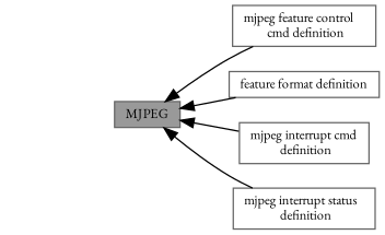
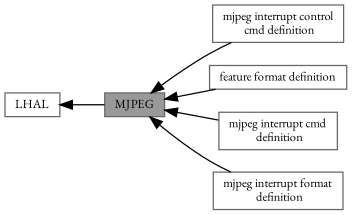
  digraph {
    fontname="EB Garamond"
    rankdir=LR
    node [color=grey40 fillcolor=white fontname="EB Garamond" fontsize=10 shape=box style=filled]
    edge [dir=back fontname="EB Garamond" fontsize=10 labelfontname=Helvetica labelfontsize=10 shape=plaintext style=solid]
+   n1 [height=0.2 label=LHAL width=0.4]
    n2 [color=gray40 fillcolor=grey60 fontcolor=black height=0.2 label=MJPEG width=0.4]
-   n3 [height=0.2 label="mjpeg feature control\l cmd definition" width=0.4]
+   n3 [height=0.2 label="mjpeg interrupt control\l cmd definition" width=0.4]
    n4 [height=0.2 label="feature format definition" width=0.4]
    n5 [height=0.2 label="mjpeg interrupt cmd\l definition" width=0.4]
-   n6 [height=0.2 label="mjpeg interrupt status\l definition" width=0.4]
+   n6 [height=0.2 label="mjpeg interrupt format\l definition" width=0.4]
+   n1 -> n2
    n2 -> n3
    n2 -> n4
    n2 -> n5
    n2 -> n6
  }
